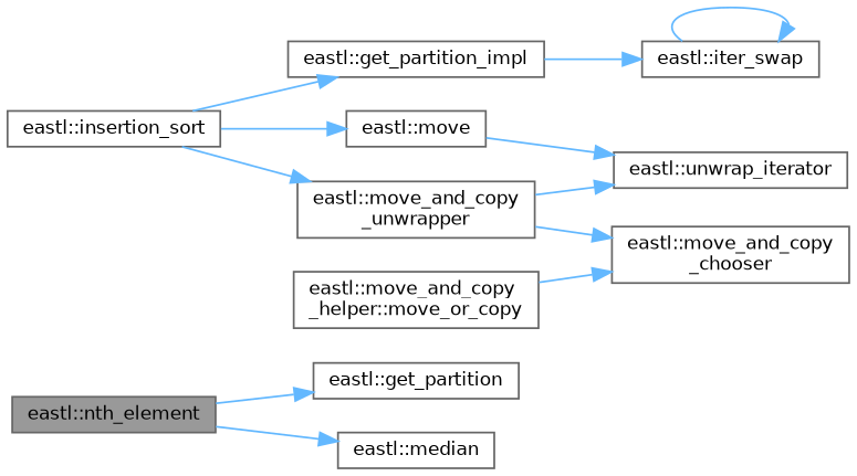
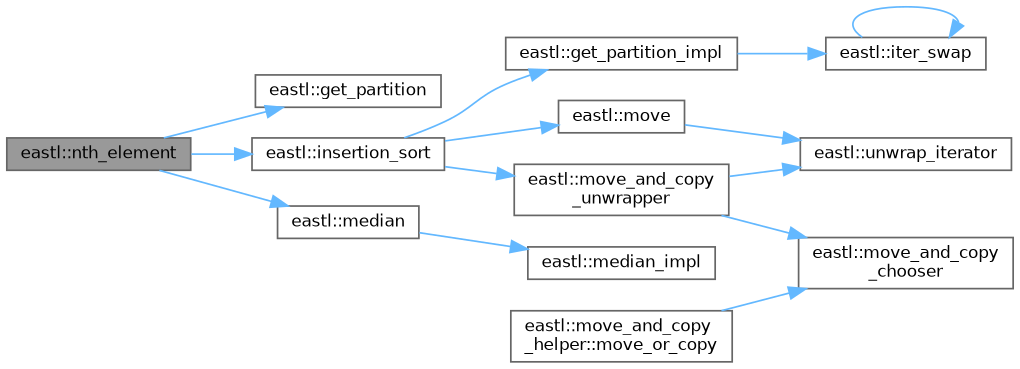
  digraph {
    rankdir=LR
    node [color=grey40 fillcolor=white fontname=Helvetica fontsize=10 shape=box style=filled]
    edge [color=steelblue1 fontname=Helvetica fontsize=10 labelfontname=Helvetica labelfontsize=10 style=solid]
    n1 [color=gray40 fillcolor=grey60 fontcolor=black height=0.2 label="eastl::nth_element" width=0.4]
    n2 [height=0.2 label="eastl::get_partition" width=0.4]
    n3 [height=0.2 label="eastl::insertion_sort" width=0.4]
    n4 [height=0.2 label="eastl::median" width=0.4]
    n5 [height=0.2 label="eastl::get_partition_impl" width=0.4]
    n6 [height=0.2 label="eastl::move" width=0.4]
    n7 [height=0.2 label="eastl::move_and_copy\l_unwrapper" width=0.4]
+   n8 [height=0.2 label="eastl::median_impl" width=0.4]
    n9 [height=0.2 label="eastl::iter_swap" width=0.4]
    n10 [height=0.2 label="eastl::unwrap_iterator" width=0.4]
    n11 [height=0.2 label="eastl::move_and_copy\l_chooser" width=0.4]
    n12 [height=0.2 label="eastl::move_and_copy\l_helper::move_or_copy" width=0.4]
    n1 -> n2
+   n1 -> n3
    n1 -> n4
    n3 -> n5
    n3 -> n6
    n3 -> n7
+   n4 -> n8
    n5 -> n9
    n6 -> n10
    n7 -> n10
    n7 -> n11
    n9 -> n9
    n12 -> n11
  }
